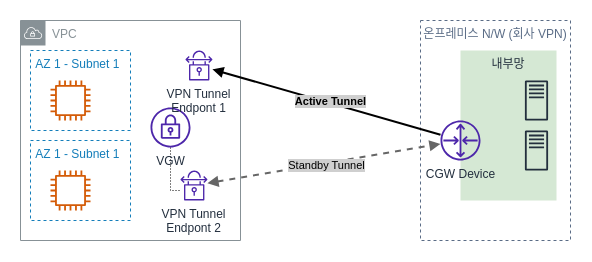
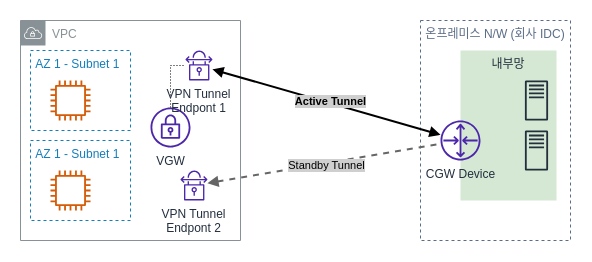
  <mxCell id="0" />
  <mxCell id="1" parent="0" />
- <mxCell id="2" value="온프레미스 N/W (회사 VPN)" style="fillColor=none;strokeColor=#5A6C86;dashed=1;verticalAlign=top;fontStyle=0;fontColor=#5A6C86;" parent="1" vertex="1"><mxGeometry x="420" y="20" width="150" height="220" as="geometry" /></mxCell>
+ <mxCell id="2" value="온프레미스 N/W (회사 IDC)" style="fillColor=none;strokeColor=#5A6C86;dashed=1;verticalAlign=top;fontStyle=0;fontColor=#5A6C86;" parent="1" vertex="1"><mxGeometry x="420" y="20" width="150" height="220" as="geometry" /></mxCell>
  <mxCell id="3" value="내부망" style="fillColor=#d5e8d4;strokeColor=none;dashed=0;verticalAlign=top;fontStyle=0;fontColor=#232F3D;" parent="1" vertex="1"><mxGeometry x="460" y="50" width="96" height="150" as="geometry" /></mxCell>
  <mxCell id="4" value="" style="sketch=0;outlineConnect=0;fontColor=#232F3E;gradientColor=none;fillColor=#232F3D;strokeColor=none;dashed=0;verticalLabelPosition=bottom;verticalAlign=top;align=center;html=1;fontSize=12;fontStyle=0;pointerEvents=1;shape=mxgraph.aws4.traditional_server;" parent="1" vertex="1"><mxGeometry x="516" y="80" width="40" height="40" as="geometry" /></mxCell>
  <mxCell id="5" value="" style="sketch=0;outlineConnect=0;fontColor=#232F3E;gradientColor=none;fillColor=#232F3D;strokeColor=none;dashed=0;verticalLabelPosition=bottom;verticalAlign=top;align=center;html=1;fontSize=12;fontStyle=0;pointerEvents=1;shape=mxgraph.aws4.traditional_server;" parent="1" vertex="1"><mxGeometry x="516" y="130" width="40" height="40" as="geometry" /></mxCell>
  <mxCell id="6" value="VPC" style="sketch=0;outlineConnect=0;gradientColor=none;html=1;whiteSpace=wrap;fontSize=12;fontStyle=0;shape=mxgraph.aws4.group;grIcon=mxgraph.aws4.group_vpc;strokeColor=#879196;fillColor=none;verticalAlign=top;align=left;spacingLeft=30;fontColor=#879196;dashed=0;" parent="1" vertex="1"><mxGeometry x="20" y="20" width="220" height="220" as="geometry" /></mxCell>
- <mxCell id="8" style="edgeStyle=orthogonalEdgeStyle;rounded=0;orthogonalLoop=1;jettySize=auto;html=1;dashed=1;dashPattern=1 2;endArrow=none;endFill=0;" edge="1" parent="1" source="9" target="20"><mxGeometry relative="1" as="geometry"><Array as="points"><mxPoint x="170" y="190" /></Array></mxGeometry></mxCell>
+ <mxCell id="7" style="edgeStyle=orthogonalEdgeStyle;rounded=0;orthogonalLoop=1;jettySize=auto;html=1;endArrow=none;endFill=0;dashed=1;dashPattern=1 2;" edge="1" parent="1" source="9" target="19"><mxGeometry relative="1" as="geometry"><Array as="points"><mxPoint x="170" y="65" /></Array></mxGeometry></mxCell>
  <mxCell id="9" value="VGW" style="sketch=0;outlineConnect=0;fontColor=#232F3E;gradientColor=none;fillColor=#4D27AA;strokeColor=none;dashed=0;verticalLabelPosition=bottom;verticalAlign=top;align=center;html=1;fontSize=12;fontStyle=0;aspect=fixed;pointerEvents=1;shape=mxgraph.aws4.vpn_gateway;" parent="1" vertex="1"><mxGeometry x="150" y="107" width="40" height="40" as="geometry" /></mxCell>
  <mxCell id="10" value=" AZ 1 - Subnet 1" style="fillColor=none;strokeColor=#147EBA;dashed=1;verticalAlign=top;fontStyle=0;fontColor=#147EBA;align=left;" parent="1" vertex="1"><mxGeometry x="30" y="50" width="100" height="80" as="geometry" /></mxCell>
  <mxCell id="11" value="" style="sketch=0;outlineConnect=0;fontColor=#232F3E;gradientColor=none;fillColor=#D45B07;strokeColor=none;dashed=0;verticalLabelPosition=bottom;verticalAlign=top;align=center;html=1;fontSize=12;fontStyle=0;aspect=fixed;pointerEvents=1;shape=mxgraph.aws4.instance2;" parent="1" vertex="1"><mxGeometry x="50" y="80" width="40" height="40" as="geometry" /></mxCell>
  <mxCell id="12" value=" AZ 1 - Subnet 1" style="fillColor=none;strokeColor=#147EBA;dashed=1;verticalAlign=top;fontStyle=0;fontColor=#147EBA;align=left;" parent="1" vertex="1"><mxGeometry x="30" y="140" width="100" height="80" as="geometry" /></mxCell>
  <mxCell id="13" value="" style="sketch=0;outlineConnect=0;fontColor=#232F3E;gradientColor=none;fillColor=#D45B07;strokeColor=none;dashed=0;verticalLabelPosition=bottom;verticalAlign=top;align=center;html=1;fontSize=12;fontStyle=0;aspect=fixed;pointerEvents=1;shape=mxgraph.aws4.instance2;" parent="1" vertex="1"><mxGeometry x="50" y="170" width="40" height="40" as="geometry" /></mxCell>
  <mxCell id="14" value="CGW Device" style="sketch=0;outlineConnect=0;fontColor=#232F3E;gradientColor=none;fillColor=#4D27AA;strokeColor=none;dashed=0;verticalLabelPosition=bottom;verticalAlign=top;align=center;html=1;fontSize=12;fontStyle=0;aspect=fixed;pointerEvents=1;shape=mxgraph.aws4.router;" parent="1" vertex="1"><mxGeometry x="440" y="120" width="40" height="40" as="geometry" /></mxCell>
- <mxCell id="15" value="" style="endArrow=none;startArrow=block;html=1;rounded=0;endFill=1;startFill=1;strokeWidth=2;" parent="1" source="19" target="14" edge="1"><mxGeometry width="50" height="50" relative="1" as="geometry"><mxPoint x="330" y="330" as="sourcePoint" /><mxPoint x="380" y="280" as="targetPoint" /></mxGeometry></mxCell>
+ <mxCell id="15" value="" style="endArrow=block;startArrow=block;html=1;rounded=0;endFill=1;startFill=1;strokeWidth=2;" parent="1" source="19" target="14" edge="1"><mxGeometry width="50" height="50" relative="1" as="geometry"><mxPoint x="330" y="330" as="sourcePoint" /><mxPoint x="380" y="280" as="targetPoint" /></mxGeometry></mxCell>
  <mxCell id="16" value="Active Tunnel" style="edgeLabel;html=1;align=center;verticalAlign=middle;resizable=0;points=[];labelBackgroundColor=#CFCFCF;fontStyle=1" parent="15" vertex="1" connectable="0"><mxGeometry x="-0.178" y="4" relative="1" as="geometry"><mxPoint x="22" y="8" as="offset" /></mxGeometry></mxCell>
- <mxCell id="17" value="" style="endArrow=block;startArrow=block;html=1;rounded=0;strokeWidth=2;endFill=1;startFill=1;dashed=1;fillColor=#f5f5f5;strokeColor=#666666;" parent="1" source="20" target="14" edge="1"><mxGeometry width="50" height="50" relative="1" as="geometry"><mxPoint x="212.759" y="175.247" as="sourcePoint" /><mxPoint x="380" y="280" as="targetPoint" /></mxGeometry></mxCell>
+ <mxCell id="17" value="" style="endArrow=none;startArrow=block;html=1;rounded=0;strokeWidth=2;endFill=1;startFill=1;dashed=1;fillColor=#f5f5f5;strokeColor=#666666;" parent="1" source="20" target="14" edge="1"><mxGeometry width="50" height="50" relative="1" as="geometry"><mxPoint x="212.759" y="175.247" as="sourcePoint" /><mxPoint x="380" y="280" as="targetPoint" /></mxGeometry></mxCell>
  <mxCell id="18" value="Standby Tunnel" style="edgeLabel;html=1;align=center;verticalAlign=middle;resizable=0;points=[];labelBackgroundColor=#CFCFCF;" parent="17" vertex="1" connectable="0"><mxGeometry x="-0.227" y="1" relative="1" as="geometry"><mxPoint x="29" y="-2" as="offset" /></mxGeometry></mxCell>
  <mxCell id="19" value="VPN Tunnel &lt;br&gt;Endpont 1" style="sketch=0;outlineConnect=0;fontColor=#232F3E;gradientColor=none;fillColor=#4D27AA;strokeColor=none;dashed=0;verticalLabelPosition=bottom;verticalAlign=top;align=center;html=1;fontSize=12;fontStyle=0;aspect=fixed;pointerEvents=1;shape=mxgraph.aws4.vpn_connection;" vertex="1" parent="1"><mxGeometry x="185" y="50" width="26.91" height="30" as="geometry" /></mxCell>
  <mxCell id="20" value="VPN Tunnel &lt;br&gt;Endpont 2" style="sketch=0;outlineConnect=0;fontColor=#232F3E;gradientColor=none;fillColor=#4D27AA;strokeColor=none;dashed=0;verticalLabelPosition=bottom;verticalAlign=top;align=center;html=1;fontSize=12;fontStyle=0;aspect=fixed;pointerEvents=1;shape=mxgraph.aws4.vpn_connection;" vertex="1" parent="1"><mxGeometry x="180" y="170" width="26.91" height="30" as="geometry" /></mxCell>
